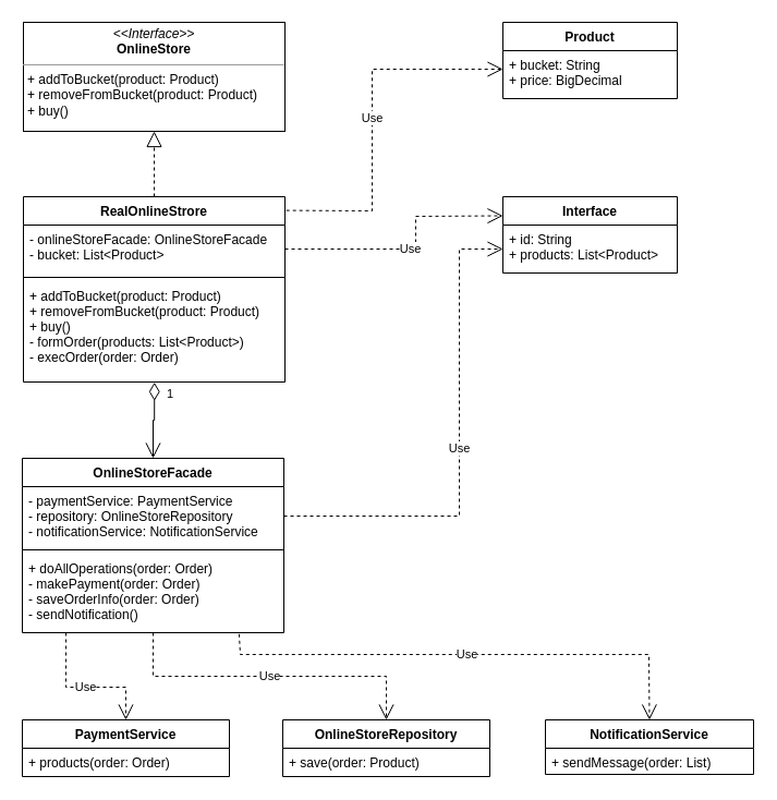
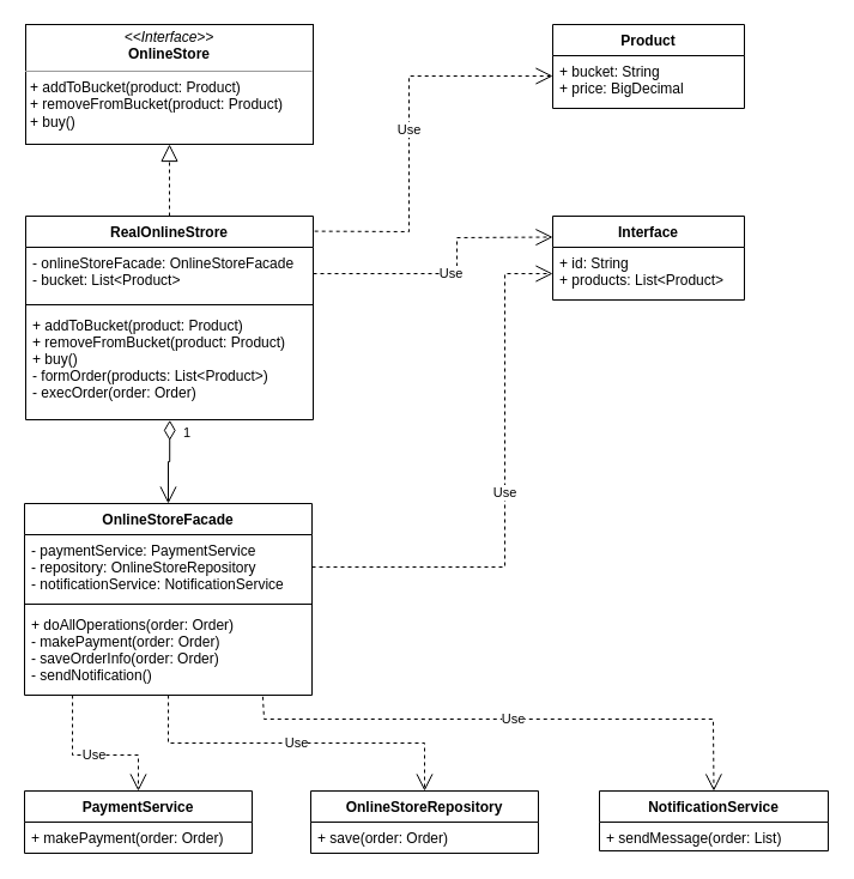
  <mxCell id="0" />
  <mxCell id="1" parent="0" />
  <mxCell id="2" value="&lt;p style=&quot;margin:0px;margin-top:4px;text-align:center;&quot;&gt;&lt;i&gt;&amp;lt;&amp;lt;Interface&amp;gt;&amp;gt;&lt;/i&gt;&lt;br&gt;&lt;b&gt;OnlineStore&lt;/b&gt;&lt;/p&gt;&lt;hr size=&quot;1&quot;&gt;&lt;p style=&quot;margin:0px;margin-left:4px;&quot;&gt;+ addToBucket(product: Product)&lt;/p&gt;&lt;p style=&quot;margin:0px;margin-left:4px;&quot;&gt;+ removeFromBucket(product: Product)&lt;/p&gt;&lt;p style=&quot;margin:0px;margin-left:4px;&quot;&gt;+ buy()&lt;br&gt;&lt;/p&gt;" style="verticalAlign=top;align=left;overflow=fill;fontSize=12;fontFamily=Helvetica;html=1;" parent="1" vertex="1"><mxGeometry x="21" y="20" width="240" height="100" as="geometry" /></mxCell>
  <mxCell id="3" value="RealOnlineStrore" style="swimlane;fontStyle=1;align=center;verticalAlign=top;childLayout=stackLayout;horizontal=1;startSize=26;horizontalStack=0;resizeParent=1;resizeParentMax=0;resizeLast=0;collapsible=1;marginBottom=0;" parent="1" vertex="1"><mxGeometry x="21" y="180" width="240" height="170" as="geometry" /></mxCell>
  <mxCell id="4" value="- onlineStoreFacade: OnlineStoreFacade&#10;- bucket: List&lt;Product&gt;" style="text;strokeColor=none;fillColor=none;align=left;verticalAlign=top;spacingLeft=4;spacingRight=4;overflow=hidden;rotatable=0;points=[[0,0.5],[1,0.5]];portConstraint=eastwest;" parent="3" vertex="1"><mxGeometry y="26" width="240" height="44" as="geometry" /></mxCell>
  <mxCell id="5" value="" style="line;strokeWidth=1;fillColor=none;align=left;verticalAlign=middle;spacingTop=-1;spacingLeft=3;spacingRight=3;rotatable=0;labelPosition=right;points=[];portConstraint=eastwest;strokeColor=inherit;" parent="3" vertex="1"><mxGeometry y="70" width="240" height="8" as="geometry" /></mxCell>
  <mxCell id="6" value="+ addToBucket(product: Product)&#10;+ removeFromBucket(product: Product)&#10;+ buy()&#10;- formOrder(products: List&lt;Product&gt;)&#10;- execOrder(order: Order)" style="text;strokeColor=none;fillColor=none;align=left;verticalAlign=top;spacingLeft=4;spacingRight=4;overflow=hidden;rotatable=0;points=[[0,0.5],[1,0.5]];portConstraint=eastwest;" parent="3" vertex="1"><mxGeometry y="78" width="240" height="92" as="geometry" /></mxCell>
  <mxCell id="7" value="" style="endArrow=block;dashed=1;endFill=0;endSize=12;html=1;rounded=0;exitX=0.5;exitY=0;exitDx=0;exitDy=0;entryX=0.5;entryY=1;entryDx=0;entryDy=0;" parent="1" source="3" target="2" edge="1"><mxGeometry width="160" relative="1" as="geometry"><mxPoint x="161" y="140" as="sourcePoint" /><mxPoint x="321" y="140" as="targetPoint" /></mxGeometry></mxCell>
  <mxCell id="8" value="OnlineStoreFacade" style="swimlane;fontStyle=1;align=center;verticalAlign=top;childLayout=stackLayout;horizontal=1;startSize=26;horizontalStack=0;resizeParent=1;resizeParentMax=0;resizeLast=0;collapsible=1;marginBottom=0;" parent="1" vertex="1"><mxGeometry x="20" y="420" width="240" height="160" as="geometry" /></mxCell>
  <mxCell id="9" value="- paymentService: PaymentService&#10;- repository: OnlineStoreRepository&#10;- notificationService: NotificationService" style="text;strokeColor=none;fillColor=none;align=left;verticalAlign=top;spacingLeft=4;spacingRight=4;overflow=hidden;rotatable=0;points=[[0,0.5],[1,0.5]];portConstraint=eastwest;" parent="8" vertex="1"><mxGeometry y="26" width="240" height="54" as="geometry" /></mxCell>
  <mxCell id="10" value="" style="line;strokeWidth=1;fillColor=none;align=left;verticalAlign=middle;spacingTop=-1;spacingLeft=3;spacingRight=3;rotatable=0;labelPosition=right;points=[];portConstraint=eastwest;strokeColor=inherit;" parent="8" vertex="1"><mxGeometry y="80" width="240" height="8" as="geometry" /></mxCell>
  <mxCell id="11" value="+ doAllOperations(order: Order)&#10;- makePayment(order: Order)&#10;- saveOrderInfo(order: Order)&#10;- sendNotification()" style="text;strokeColor=none;fillColor=none;align=left;verticalAlign=top;spacingLeft=4;spacingRight=4;overflow=hidden;rotatable=0;points=[[0,0.5],[1,0.5]];portConstraint=eastwest;" parent="8" vertex="1"><mxGeometry y="88" width="240" height="72" as="geometry" /></mxCell>
  <mxCell id="12" value="Product" style="swimlane;fontStyle=1;align=center;verticalAlign=top;childLayout=stackLayout;horizontal=1;startSize=26;horizontalStack=0;resizeParent=1;resizeParentMax=0;resizeLast=0;collapsible=1;marginBottom=0;" parent="1" vertex="1"><mxGeometry x="461" y="20" width="160" height="70" as="geometry" /></mxCell>
  <mxCell id="13" value="+ bucket: String&#10;+ price: BigDecimal" style="text;strokeColor=none;fillColor=none;align=left;verticalAlign=top;spacingLeft=4;spacingRight=4;overflow=hidden;rotatable=0;points=[[0,0.5],[1,0.5]];portConstraint=eastwest;" parent="12" vertex="1"><mxGeometry y="26" width="160" height="44" as="geometry" /></mxCell>
  <mxCell id="14" value="Interface" style="swimlane;fontStyle=1;align=center;verticalAlign=top;childLayout=stackLayout;horizontal=1;startSize=26;horizontalStack=0;resizeParent=1;resizeParentMax=0;resizeLast=0;collapsible=1;marginBottom=0;" parent="1" vertex="1"><mxGeometry x="461" y="180" width="160" height="70" as="geometry" /></mxCell>
  <mxCell id="15" value="+ id: String&#10;+ products: List&lt;Product&gt;" style="text;strokeColor=none;fillColor=none;align=left;verticalAlign=top;spacingLeft=4;spacingRight=4;overflow=hidden;rotatable=0;points=[[0,0.5],[1,0.5]];portConstraint=eastwest;" parent="14" vertex="1"><mxGeometry y="26" width="160" height="44" as="geometry" /></mxCell>
  <mxCell id="16" value="Use" style="endArrow=open;endSize=12;dashed=1;html=1;rounded=0;exitX=1.005;exitY=0.074;exitDx=0;exitDy=0;exitPerimeter=0;" parent="1" source="3" edge="1"><mxGeometry width="160" relative="1" as="geometry"><mxPoint x="271" y="220" as="sourcePoint" /><mxPoint x="461" y="63" as="targetPoint" /><Array as="points"><mxPoint x="341" y="193" /><mxPoint x="341" y="63" /></Array></mxGeometry></mxCell>
  <mxCell id="17" value="1" style="endArrow=open;html=1;endSize=12;startArrow=diamondThin;startSize=14;startFill=0;edgeStyle=orthogonalEdgeStyle;align=left;verticalAlign=bottom;rounded=0;exitX=0.501;exitY=1.004;exitDx=0;exitDy=0;exitPerimeter=0;entryX=0.5;entryY=0;entryDx=0;entryDy=0;" parent="1" source="6" target="8" edge="1"><mxGeometry x="-0.436" y="10" relative="1" as="geometry"><mxPoint x="181" y="330" as="sourcePoint" /><mxPoint x="341" y="330" as="targetPoint" /><mxPoint as="offset" /></mxGeometry></mxCell>
  <mxCell id="18" value="Use" style="endArrow=open;endSize=12;dashed=1;html=1;rounded=0;exitX=1;exitY=0.5;exitDx=0;exitDy=0;entryX=0;entryY=0.5;entryDx=0;entryDy=0;" parent="1" source="9" target="15" edge="1"><mxGeometry width="160" relative="1" as="geometry"><mxPoint x="271" y="390" as="sourcePoint" /><mxPoint x="461" y="274" as="targetPoint" /><Array as="points"><mxPoint x="421" y="473" /><mxPoint x="421" y="228" /></Array></mxGeometry></mxCell>
  <mxCell id="19" value="Use" style="endArrow=open;endSize=12;dashed=1;html=1;rounded=0;entryX=0;entryY=0.25;entryDx=0;entryDy=0;exitX=1;exitY=0.5;exitDx=0;exitDy=0;" parent="1" target="14" edge="1" source="4"><mxGeometry width="160" relative="1" as="geometry"><mxPoint x="261" y="240" as="sourcePoint" /><mxPoint x="461" y="249.508" as="targetPoint" /><Array as="points"><mxPoint x="381" y="228" /><mxPoint x="381" y="198" /></Array></mxGeometry></mxCell>
  <mxCell id="20" value="PaymentService" style="swimlane;fontStyle=1;align=center;verticalAlign=top;childLayout=stackLayout;horizontal=1;startSize=26;horizontalStack=0;resizeParent=1;resizeParentMax=0;resizeLast=0;collapsible=1;marginBottom=0;" parent="1" vertex="1"><mxGeometry x="20" y="660" width="190" height="52" as="geometry" /></mxCell>
- <mxCell id="21" value="+ products(order: Order)" style="text;strokeColor=none;fillColor=none;align=left;verticalAlign=top;spacingLeft=4;spacingRight=4;overflow=hidden;rotatable=0;points=[[0,0.5],[1,0.5]];portConstraint=eastwest;" parent="20" vertex="1"><mxGeometry y="26" width="190" height="26" as="geometry" /></mxCell>
+ <mxCell id="21" value="+ makePayment(order: Order)" style="text;strokeColor=none;fillColor=none;align=left;verticalAlign=top;spacingLeft=4;spacingRight=4;overflow=hidden;rotatable=0;points=[[0,0.5],[1,0.5]];portConstraint=eastwest;" parent="20" vertex="1"><mxGeometry y="26" width="190" height="26" as="geometry" /></mxCell>
  <mxCell id="22" value="OnlineStoreRepository" style="swimlane;fontStyle=1;align=center;verticalAlign=top;childLayout=stackLayout;horizontal=1;startSize=26;horizontalStack=0;resizeParent=1;resizeParentMax=0;resizeLast=0;collapsible=1;marginBottom=0;" parent="1" vertex="1"><mxGeometry x="259" y="660" width="190" height="52" as="geometry" /></mxCell>
- <mxCell id="23" value="+ save(order: Product)" style="text;strokeColor=none;fillColor=none;align=left;verticalAlign=top;spacingLeft=4;spacingRight=4;overflow=hidden;rotatable=0;points=[[0,0.5],[1,0.5]];portConstraint=eastwest;" parent="22" vertex="1"><mxGeometry y="26" width="190" height="26" as="geometry" /></mxCell>
+ <mxCell id="23" value="+ save(order: Order)" style="text;strokeColor=none;fillColor=none;align=left;verticalAlign=top;spacingLeft=4;spacingRight=4;overflow=hidden;rotatable=0;points=[[0,0.5],[1,0.5]];portConstraint=eastwest;" parent="22" vertex="1"><mxGeometry y="26" width="190" height="26" as="geometry" /></mxCell>
  <mxCell id="24" value="NotificationService" style="swimlane;fontStyle=1;align=center;verticalAlign=top;childLayout=stackLayout;horizontal=1;startSize=26;horizontalStack=0;resizeParent=1;resizeParentMax=0;resizeLast=0;collapsible=1;marginBottom=0;" parent="1" vertex="1"><mxGeometry x="500" y="660" width="191" height="50" as="geometry" /></mxCell>
  <mxCell id="25" value="+ sendMessage(order: List)" style="text;strokeColor=none;fillColor=none;align=left;verticalAlign=top;spacingLeft=4;spacingRight=4;overflow=hidden;rotatable=0;points=[[0,0.5],[1,0.5]];portConstraint=eastwest;" parent="24" vertex="1"><mxGeometry y="26" width="191" height="24" as="geometry" /></mxCell>
  <mxCell id="26" value="Use" style="endArrow=open;endSize=12;dashed=1;html=1;rounded=0;exitX=0.167;exitY=1;exitDx=0;exitDy=0;exitPerimeter=0;entryX=0.5;entryY=0;entryDx=0;entryDy=0;" parent="1" source="11" target="20" edge="1"><mxGeometry width="160" relative="1" as="geometry"><mxPoint x="330" y="590" as="sourcePoint" /><mxPoint x="490" y="590" as="targetPoint" /><Array as="points"><mxPoint x="60" y="630" /><mxPoint x="115" y="630" /></Array></mxGeometry></mxCell>
  <mxCell id="27" value="Use" style="endArrow=open;endSize=12;dashed=1;html=1;rounded=0;exitX=0.167;exitY=1;exitDx=0;exitDy=0;exitPerimeter=0;entryX=0.5;entryY=0;entryDx=0;entryDy=0;" parent="1" target="22" edge="1"><mxGeometry width="160" relative="1" as="geometry"><mxPoint x="140.08" y="580" as="sourcePoint" /><mxPoint x="195" y="660" as="targetPoint" /><Array as="points"><mxPoint x="140" y="620" /><mxPoint x="354" y="620" /></Array></mxGeometry></mxCell>
  <mxCell id="28" value="Use" style="endArrow=open;endSize=12;dashed=1;html=1;rounded=0;exitX=0.829;exitY=1.018;exitDx=0;exitDy=0;exitPerimeter=0;entryX=0.5;entryY=0;entryDx=0;entryDy=0;" parent="1" source="11" target="24" edge="1"><mxGeometry width="160" relative="1" as="geometry"><mxPoint x="190" y="600" as="sourcePoint" /><mxPoint x="350" y="600" as="targetPoint" /><Array as="points"><mxPoint x="220" y="600" /><mxPoint x="595" y="600" /></Array></mxGeometry></mxCell>
